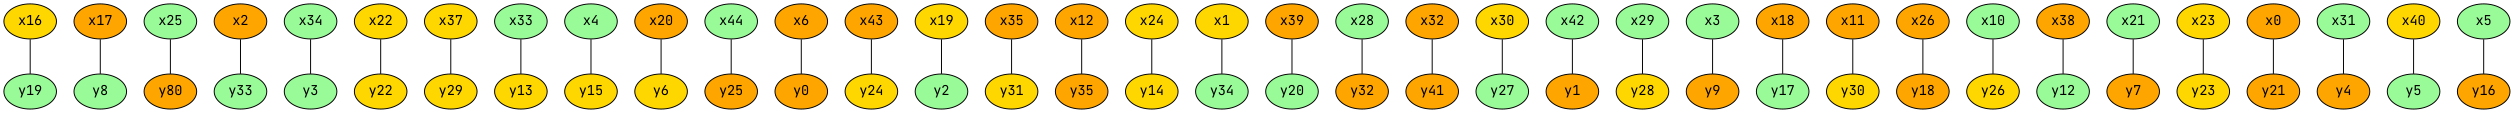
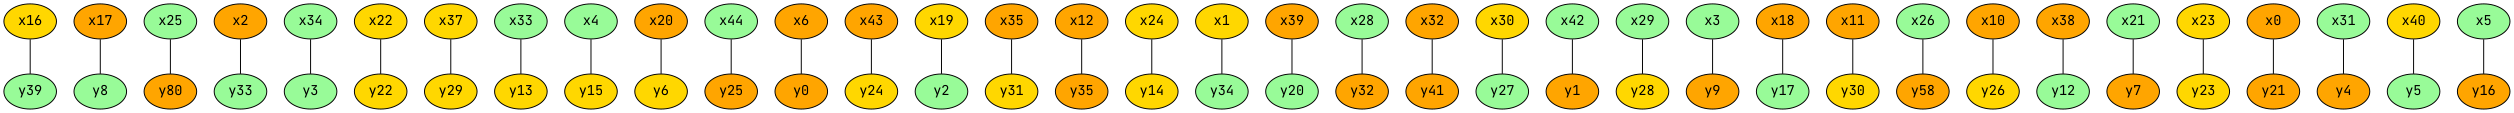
  strict graph {
    fontname="JetBrains Mono"
    node [fillcolor=orange fontname="JetBrains Mono" style=filled]
    edge [fontname="JetBrains Mono"]
    x16 [fillcolor=gold]
-   y19 [fillcolor=palegreen]
+   y19 [fillcolor=palegreen label=y39]
    y8 [fillcolor=palegreen]
    x17
    x25 [fillcolor=palegreen]
    n6 [label=y80]
    y33 [fillcolor=palegreen]
    x2
    x34 [fillcolor=palegreen]
    y3 [fillcolor=palegreen]
    x22 [fillcolor=gold]
    y22 [fillcolor=gold]
    x37 [fillcolor=gold]
    y29 [fillcolor=gold]
    x33 [fillcolor=palegreen]
    y13 [fillcolor=gold]
    x4 [fillcolor=palegreen]
    y15 [fillcolor=gold]
    y6 [fillcolor=gold]
    x20
    x44 [fillcolor=palegreen]
    y25
    x6
    y0
    y24 [fillcolor=gold]
    x43
    x19 [fillcolor=gold]
    y2 [fillcolor=palegreen]
    y31 [fillcolor=gold]
    x35
    x12
    y35
    x24 [fillcolor=gold]
    y14 [fillcolor=gold]
    x1 [fillcolor=gold]
    y34 [fillcolor=palegreen]
    y20 [fillcolor=palegreen]
    x39
    x28 [fillcolor=palegreen]
    y32
    n41 [label=y41]
    x32
    x30 [fillcolor=gold]
    y27 [fillcolor=palegreen]
    x42 [fillcolor=palegreen]
    y1
    x29 [fillcolor=palegreen]
    y28 [fillcolor=gold]
    x3 [fillcolor=palegreen]
    y9
    y17 [fillcolor=palegreen]
    x18
    y30 [fillcolor=gold]
    x11
-   x26
-   y18
-   x10 [fillcolor=palegreen]
+   x26 [fillcolor=palegreen]
+   y18 [label=y58]
+   x10
    y26 [fillcolor=gold]
    n59 [label=x38]
    y12 [fillcolor=palegreen]
    x21 [fillcolor=palegreen]
    y7
    x23 [fillcolor=gold]
    y23 [fillcolor=gold]
    x0
    y21
    x31 [fillcolor=palegreen]
    y4
    x40 [fillcolor=gold]
    y5 [fillcolor=palegreen]
    x5 [fillcolor=palegreen]
    y16
    x16 -- y19
    x17 -- y8
    x25 -- n6
    x2 -- y33
    x34 -- y3
    x22 -- y22
    x37 -- y29
    x33 -- y13
    x4 -- y15
    x20 -- y6
    x44 -- y25
    x6 -- y0
    x43 -- y24
    x19 -- y2
    x35 -- y31
    x12 -- y35
    x24 -- y14
    x1 -- y34
    x39 -- y20
    x28 -- y32
    x32 -- n41
    x30 -- y27
    x42 -- y1
    x29 -- y28
    x3 -- y9
    x18 -- y17
    x11 -- y30
    x26 -- y18
    x10 -- y26
    n59 -- y12
    x21 -- y7
    x23 -- y23
    x0 -- y21
    x31 -- y4
    x40 -- y5
    x5 -- y16
  }
